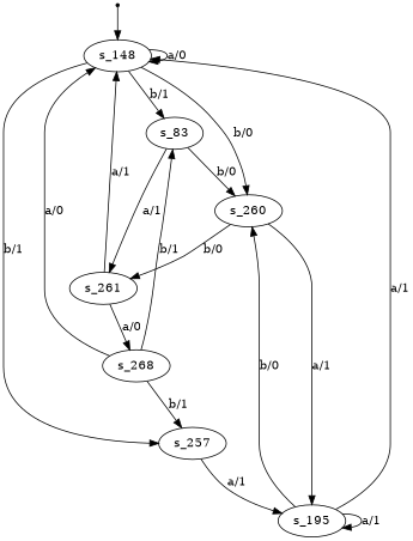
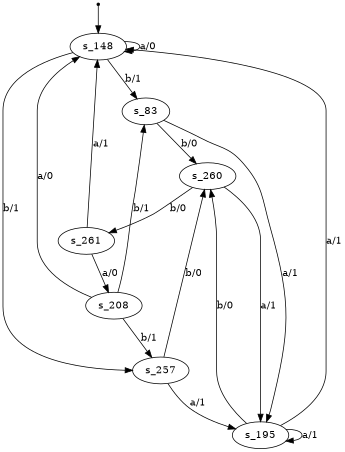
  digraph {
    s_148 [root=true]
    s_83
    s_257
    s_260
    s_195
    s_261
-   s_208 [label=s_268]
+   s_208
    qi [shape=point]
    s_148 -> s_148 [label="a/0"]
    s_148 -> s_83 [label="b/1"]
    s_148 -> s_257 [label="b/1"]
    s_83 -> s_260 [label="b/0"]
-   s_83 -> s_261 [label="a/1"]
-   s_148 -> s_260 [label="b/0"]
+   s_83 -> s_195 [label="a/1"]
+   s_257 -> s_260 [label="b/0"]
    s_257 -> s_195 [label="a/1"]
    s_260 -> s_195 [label="a/1"]
    s_260 -> s_261 [label="b/0"]
    s_195 -> s_148 [label="a/1"]
    s_195 -> s_260 [label="b/0"]
    s_195 -> s_195 [label="a/1"]
    s_261 -> s_148 [label="a/1"]
    s_261 -> s_208 [label="a/0"]
    s_208 -> s_148 [label="a/0"]
    s_208 -> s_83 [label="b/1"]
    s_208 -> s_257 [label="b/1"]
    qi -> s_148
  }
